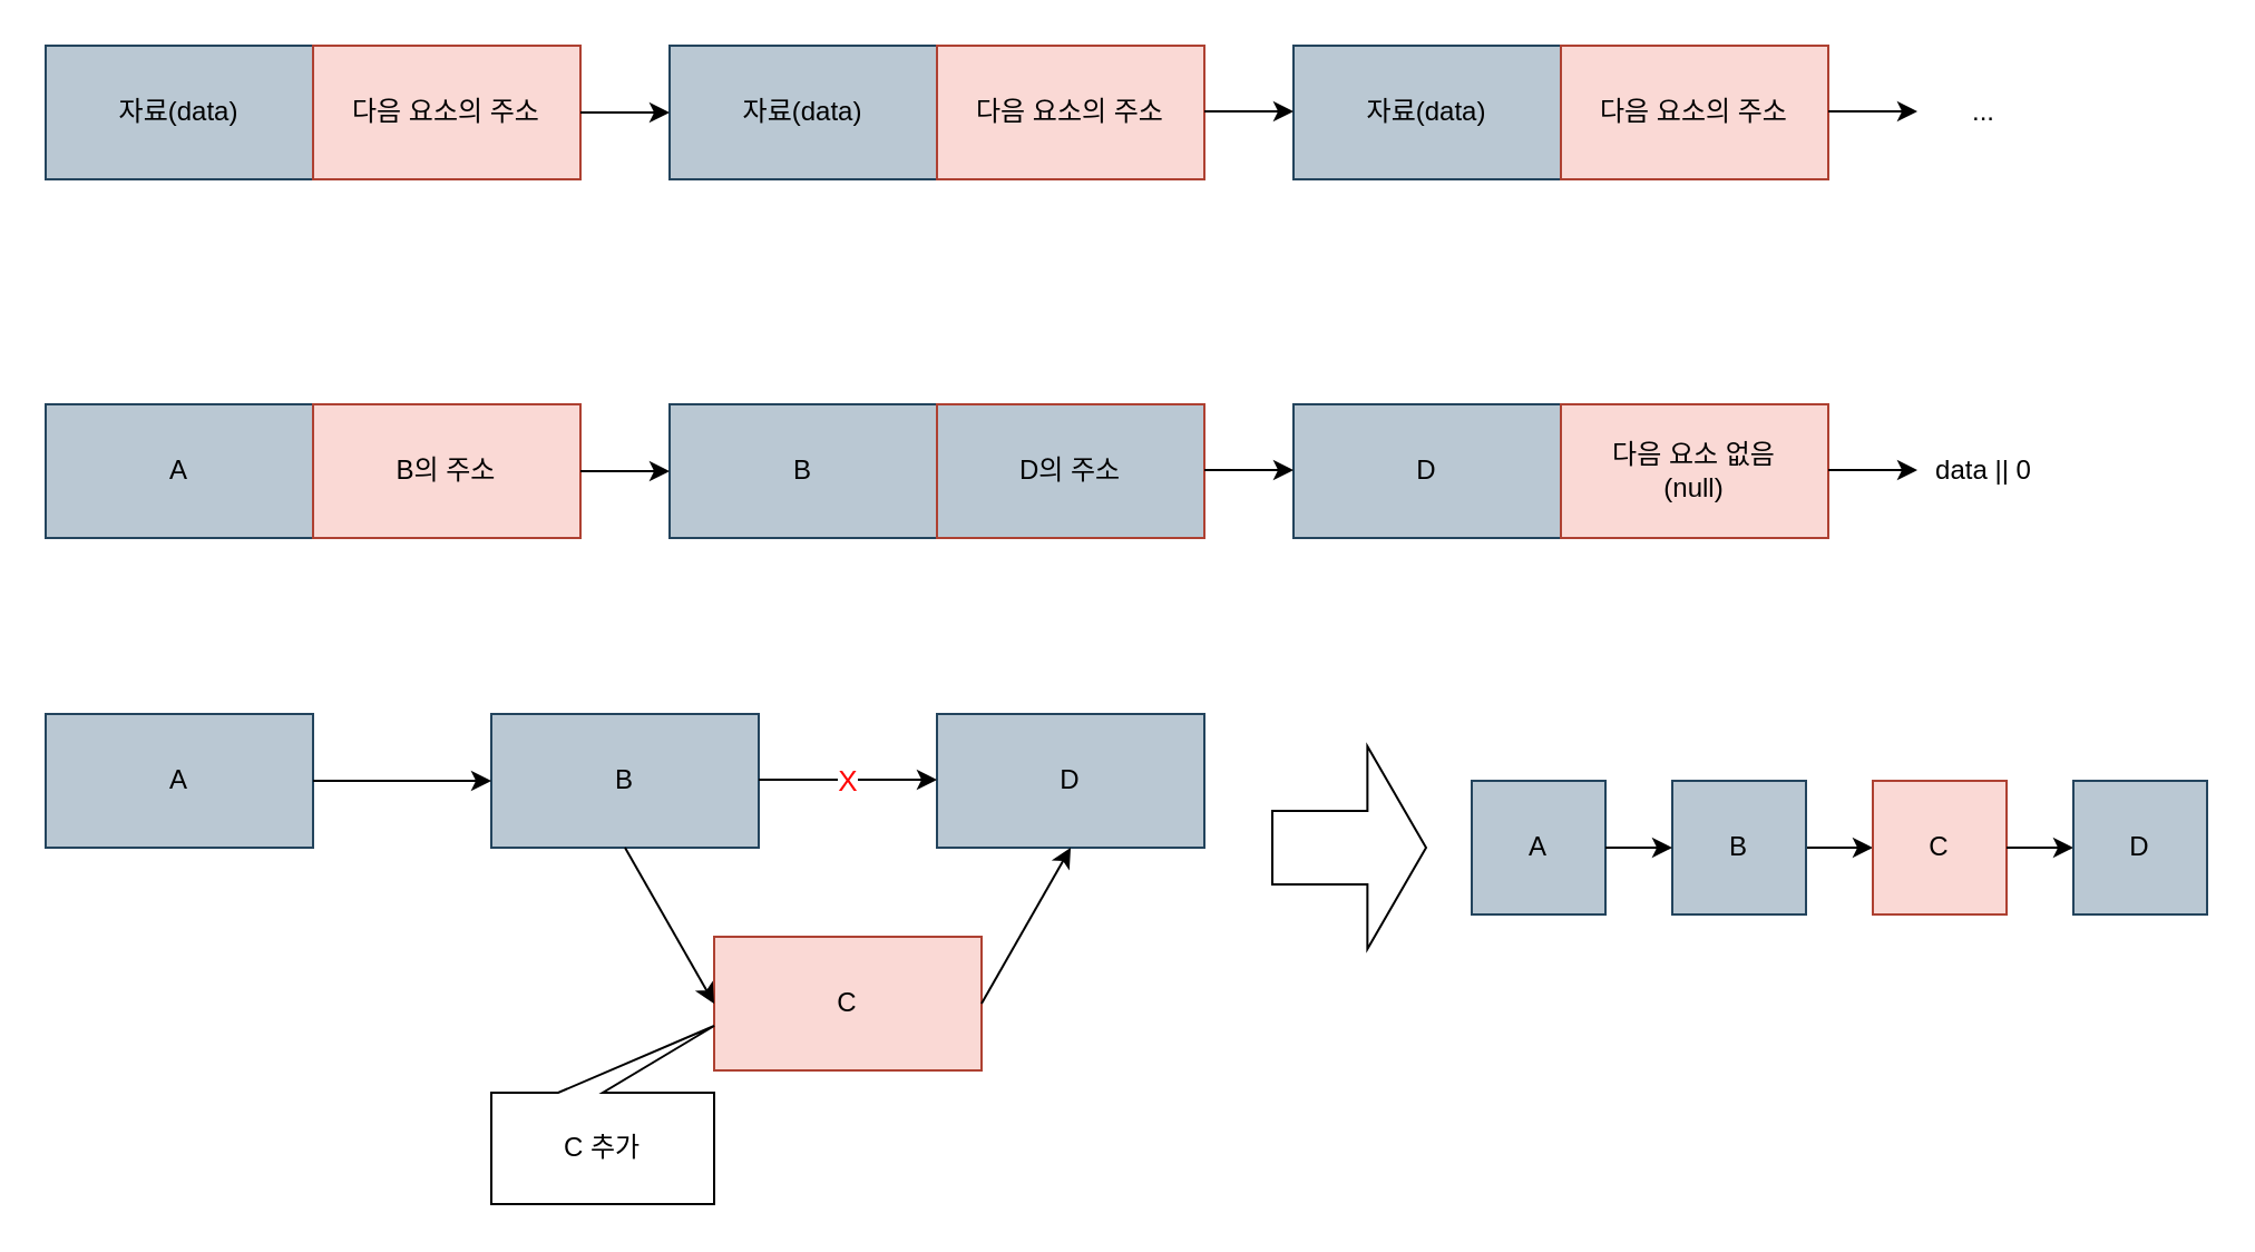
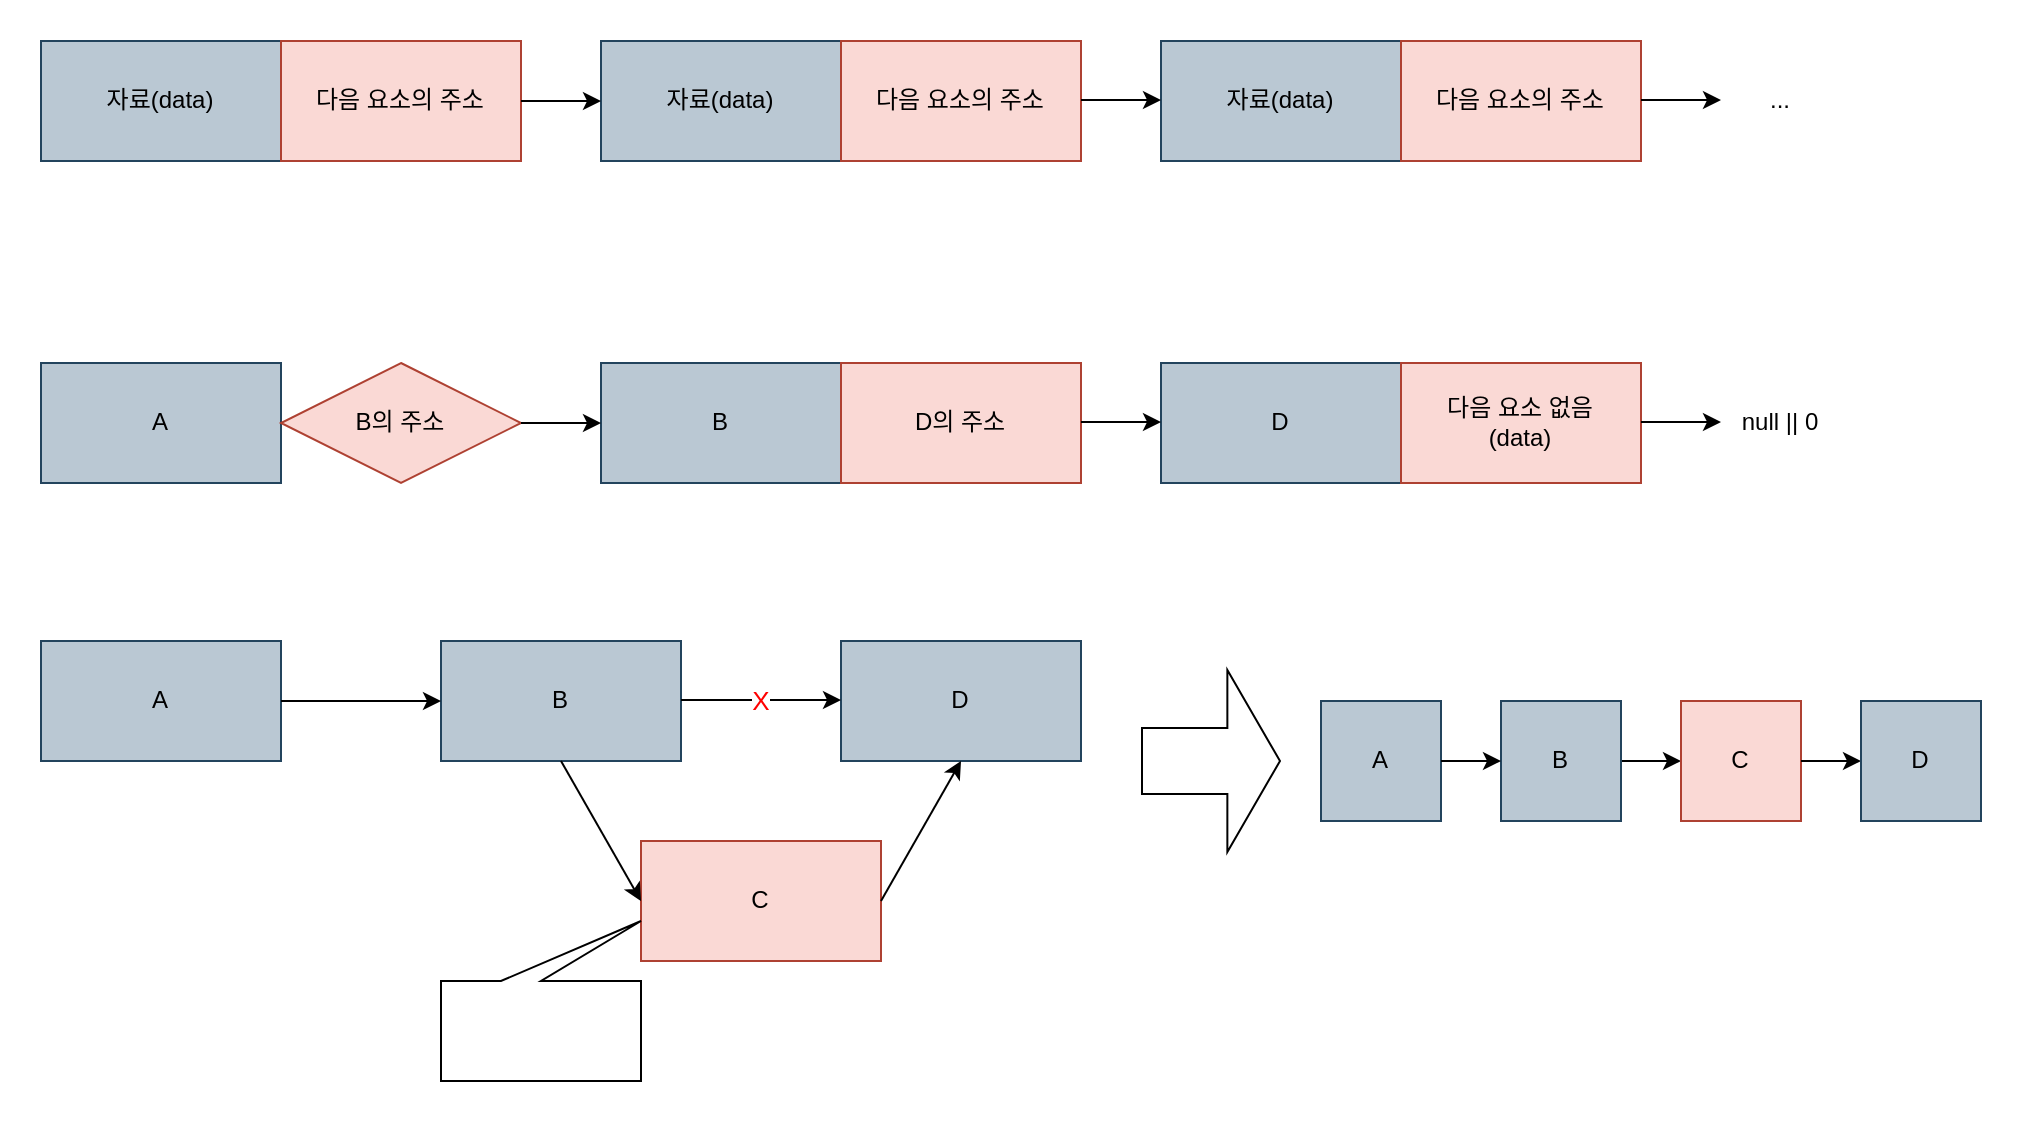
  <mxCell id="0" />
  <mxCell id="1" parent="0" />
  <mxCell id="2" value="" style="group" vertex="1" connectable="0" parent="1"><mxGeometry x="20" y="20" width="240" height="60" as="geometry" /></mxCell>
  <mxCell id="3" value="자료(data)" style="rounded=0;whiteSpace=wrap;html=1;fillColor=#bac8d3;strokeColor=#23445d;" vertex="1" parent="2"><mxGeometry width="120" height="60" as="geometry" /></mxCell>
  <mxCell id="4" value="다음 요소의 주소" style="rounded=0;whiteSpace=wrap;html=1;fillColor=#fad9d5;strokeColor=#ae4132;" vertex="1" parent="2"><mxGeometry x="120" width="120" height="60" as="geometry" /></mxCell>
  <mxCell id="5" value="" style="group" vertex="1" connectable="0" parent="1"><mxGeometry x="300" y="20" width="240" height="60" as="geometry" /></mxCell>
  <mxCell id="6" value="자료(data)" style="rounded=0;whiteSpace=wrap;html=1;fillColor=#bac8d3;strokeColor=#23445d;" vertex="1" parent="5"><mxGeometry width="120" height="60" as="geometry" /></mxCell>
  <mxCell id="7" value="다음 요소의 주소" style="rounded=0;whiteSpace=wrap;html=1;fillColor=#fad9d5;strokeColor=#ae4132;" vertex="1" parent="5"><mxGeometry x="120" width="120" height="60" as="geometry" /></mxCell>
  <mxCell id="8" value="" style="group" vertex="1" connectable="0" parent="1"><mxGeometry x="580" y="20" width="240" height="60" as="geometry" /></mxCell>
  <mxCell id="9" value="자료(data)" style="rounded=0;whiteSpace=wrap;html=1;fillColor=#bac8d3;strokeColor=#23445d;" vertex="1" parent="8"><mxGeometry width="120" height="60" as="geometry" /></mxCell>
  <mxCell id="10" value="다음 요소의 주소" style="rounded=0;whiteSpace=wrap;html=1;fillColor=#fad9d5;strokeColor=#ae4132;" vertex="1" parent="8"><mxGeometry x="120" width="120" height="60" as="geometry" /></mxCell>
  <mxCell id="11" value="" style="endArrow=classic;html=1;rounded=0;entryX=0;entryY=0.5;entryDx=0;entryDy=0;exitX=1;exitY=0.5;exitDx=0;exitDy=0;" edge="1" parent="1" source="4" target="6"><mxGeometry width="50" height="50" relative="1" as="geometry"><mxPoint x="260" y="50" as="sourcePoint" /><mxPoint x="420" y="310" as="targetPoint" /></mxGeometry></mxCell>
  <mxCell id="12" value="" style="endArrow=classic;html=1;rounded=0;entryX=0;entryY=0.5;entryDx=0;entryDy=0;exitX=1;exitY=0.5;exitDx=0;exitDy=0;" edge="1" parent="1"><mxGeometry width="50" height="50" relative="1" as="geometry"><mxPoint x="540" y="49.5" as="sourcePoint" /><mxPoint x="580" y="49.5" as="targetPoint" /></mxGeometry></mxCell>
  <mxCell id="13" value="" style="endArrow=classic;html=1;rounded=0;entryX=0;entryY=0.5;entryDx=0;entryDy=0;exitX=1;exitY=0.5;exitDx=0;exitDy=0;" edge="1" parent="1"><mxGeometry width="50" height="50" relative="1" as="geometry"><mxPoint x="820" y="49.5" as="sourcePoint" /><mxPoint x="860" y="49.5" as="targetPoint" /></mxGeometry></mxCell>
  <mxCell id="14" value="..." style="text;html=1;strokeColor=none;fillColor=none;align=center;verticalAlign=middle;whiteSpace=wrap;rounded=0;" vertex="1" parent="1"><mxGeometry x="860" y="35" width="60" height="30" as="geometry" /></mxCell>
  <mxCell id="15" value="" style="group" vertex="1" connectable="0" parent="1"><mxGeometry x="20" y="181" width="240" height="60" as="geometry" /></mxCell>
  <mxCell id="16" value="A" style="rounded=0;whiteSpace=wrap;html=1;fillColor=#bac8d3;strokeColor=#23445d;" vertex="1" parent="15"><mxGeometry width="120" height="60" as="geometry" /></mxCell>
- <mxCell id="17" value="B의 주소" style="rounded=0;whiteSpace=wrap;html=1;fillColor=#fad9d5;strokeColor=#ae4132;" vertex="1" parent="15"><mxGeometry x="120" width="120" height="60" as="geometry" /></mxCell>
+ <mxCell id="17" value="B의 주소" style="rhombus;whiteSpace=wrap;html=1;fillColor=#fad9d5;strokeColor=#ae4132;" vertex="1" parent="15"><mxGeometry x="120" width="120" height="60" as="geometry" /></mxCell>
  <mxCell id="18" value="" style="group" vertex="1" connectable="0" parent="1"><mxGeometry x="300" y="181" width="240" height="60" as="geometry" /></mxCell>
  <mxCell id="19" value="B" style="rounded=0;whiteSpace=wrap;html=1;fillColor=#bac8d3;strokeColor=#23445d;" vertex="1" parent="18"><mxGeometry width="120" height="60" as="geometry" /></mxCell>
- <mxCell id="20" value="D의 주소" style="rounded=0;whiteSpace=wrap;html=1;fillColor=#bac8d3;strokeColor=#ae4132;" vertex="1" parent="18"><mxGeometry x="120" width="120" height="60" as="geometry" /></mxCell>
+ <mxCell id="20" value="D의 주소" style="rounded=0;whiteSpace=wrap;html=1;fillColor=#fad9d5;strokeColor=#ae4132;" vertex="1" parent="18"><mxGeometry x="120" width="120" height="60" as="geometry" /></mxCell>
  <mxCell id="21" value="" style="group" vertex="1" connectable="0" parent="1"><mxGeometry x="580" y="181" width="240" height="60" as="geometry" /></mxCell>
  <mxCell id="22" value="D" style="rounded=0;whiteSpace=wrap;html=1;fillColor=#bac8d3;strokeColor=#23445d;" vertex="1" parent="21"><mxGeometry width="120" height="60" as="geometry" /></mxCell>
- <mxCell id="23" value="다음 요소 없음&lt;br&gt;(null)" style="rounded=0;whiteSpace=wrap;html=1;fillColor=#fad9d5;strokeColor=#ae4132;" vertex="1" parent="21"><mxGeometry x="120" width="120" height="60" as="geometry" /></mxCell>
+ <mxCell id="23" value="다음 요소 없음&lt;br&gt;(data)" style="rounded=0;whiteSpace=wrap;html=1;fillColor=#fad9d5;strokeColor=#ae4132;" vertex="1" parent="21"><mxGeometry x="120" width="120" height="60" as="geometry" /></mxCell>
  <mxCell id="24" value="" style="endArrow=classic;html=1;rounded=0;entryX=0;entryY=0.5;entryDx=0;entryDy=0;exitX=1;exitY=0.5;exitDx=0;exitDy=0;" edge="1" parent="1" source="17" target="19"><mxGeometry width="50" height="50" relative="1" as="geometry"><mxPoint x="260" y="211" as="sourcePoint" /><mxPoint x="420" y="471" as="targetPoint" /></mxGeometry></mxCell>
  <mxCell id="25" value="" style="endArrow=classic;html=1;rounded=0;entryX=0;entryY=0.5;entryDx=0;entryDy=0;exitX=1;exitY=0.5;exitDx=0;exitDy=0;" edge="1" parent="1"><mxGeometry width="50" height="50" relative="1" as="geometry"><mxPoint x="540" y="210.5" as="sourcePoint" /><mxPoint x="580" y="210.5" as="targetPoint" /></mxGeometry></mxCell>
  <mxCell id="26" value="" style="endArrow=classic;html=1;rounded=0;entryX=0;entryY=0.5;entryDx=0;entryDy=0;exitX=1;exitY=0.5;exitDx=0;exitDy=0;" edge="1" parent="1"><mxGeometry width="50" height="50" relative="1" as="geometry"><mxPoint x="820" y="210.5" as="sourcePoint" /><mxPoint x="860" y="210.5" as="targetPoint" /></mxGeometry></mxCell>
- <mxCell id="27" value="data || 0" style="text;html=1;strokeColor=none;fillColor=none;align=center;verticalAlign=middle;whiteSpace=wrap;rounded=0;" vertex="1" parent="1"><mxGeometry x="860" y="196" width="60" height="30" as="geometry" /></mxCell>
+ <mxCell id="27" value="null || 0" style="text;html=1;strokeColor=none;fillColor=none;align=center;verticalAlign=middle;whiteSpace=wrap;rounded=0;" vertex="1" parent="1"><mxGeometry x="860" y="196" width="60" height="30" as="geometry" /></mxCell>
  <mxCell id="28" value="A" style="rounded=0;whiteSpace=wrap;html=1;fillColor=#bac8d3;strokeColor=#23445d;" vertex="1" parent="1"><mxGeometry x="20" y="320" width="120" height="60" as="geometry" /></mxCell>
  <mxCell id="29" value="B" style="rounded=0;whiteSpace=wrap;html=1;fillColor=#bac8d3;strokeColor=#23445d;" vertex="1" parent="1"><mxGeometry x="220" y="320" width="120" height="60" as="geometry" /></mxCell>
  <mxCell id="30" value="D" style="rounded=0;whiteSpace=wrap;html=1;fillColor=#bac8d3;strokeColor=#23445d;" vertex="1" parent="1"><mxGeometry x="420" y="320" width="120" height="60" as="geometry" /></mxCell>
  <mxCell id="31" value="C" style="rounded=0;whiteSpace=wrap;html=1;fillColor=#fad9d5;strokeColor=#ae4132;" vertex="1" parent="1"><mxGeometry x="320" y="420" width="120" height="60" as="geometry" /></mxCell>
  <mxCell id="32" value="" style="endArrow=classic;html=1;rounded=0;exitX=1;exitY=0.5;exitDx=0;exitDy=0;entryX=0;entryY=0.5;entryDx=0;entryDy=0;" edge="1" parent="1" source="28" target="29"><mxGeometry width="50" height="50" relative="1" as="geometry"><mxPoint x="470" y="370" as="sourcePoint" /><mxPoint x="520" y="320" as="targetPoint" /></mxGeometry></mxCell>
  <mxCell id="33" value="&lt;font color=&quot;#ff0000&quot; style=&quot;font-size: 13px;&quot;&gt;X&lt;/font&gt;" style="endArrow=classic;html=1;rounded=0;exitX=1;exitY=0.5;exitDx=0;exitDy=0;entryX=0;entryY=0.5;entryDx=0;entryDy=0;" edge="1" parent="1"><mxGeometry width="50" height="50" relative="1" as="geometry"><mxPoint x="340" y="349.5" as="sourcePoint" /><mxPoint x="420" y="349.5" as="targetPoint" /></mxGeometry></mxCell>
  <mxCell id="34" value="" style="endArrow=classic;html=1;rounded=0;exitX=0.5;exitY=1;exitDx=0;exitDy=0;entryX=0;entryY=0.5;entryDx=0;entryDy=0;" edge="1" parent="1" source="29" target="31"><mxGeometry width="50" height="50" relative="1" as="geometry"><mxPoint x="470" y="370" as="sourcePoint" /><mxPoint x="520" y="320" as="targetPoint" /></mxGeometry></mxCell>
  <mxCell id="35" value="" style="endArrow=classic;html=1;rounded=0;exitX=1;exitY=0.5;exitDx=0;exitDy=0;entryX=0.5;entryY=1;entryDx=0;entryDy=0;" edge="1" parent="1" source="31" target="30"><mxGeometry width="50" height="50" relative="1" as="geometry"><mxPoint x="290" y="390" as="sourcePoint" /><mxPoint x="330" y="460" as="targetPoint" /></mxGeometry></mxCell>
  <mxCell id="36" value="" style="shape=callout;whiteSpace=wrap;html=1;perimeter=calloutPerimeter;position2=0;rotation=-180;" vertex="1" parent="1"><mxGeometry x="220" y="460" width="100" height="80" as="geometry" /></mxCell>
- <mxCell id="37" value="C 추가" style="text;html=1;strokeColor=none;fillColor=none;align=center;verticalAlign=middle;whiteSpace=wrap;rounded=0;" vertex="1" parent="1"><mxGeometry x="240" y="500" width="60" height="30" as="geometry" /></mxCell>
  <mxCell id="38" value="" style="shape=flexArrow;endArrow=classic;html=1;rounded=0;endWidth=57;endSize=8.44;width=33;" edge="1" parent="1"><mxGeometry width="50" height="50" relative="1" as="geometry"><mxPoint x="570" y="380" as="sourcePoint" /><mxPoint x="640" y="380" as="targetPoint" /></mxGeometry></mxCell>
  <mxCell id="39" value="A" style="rounded=0;whiteSpace=wrap;html=1;fillColor=#bac8d3;strokeColor=#23445d;" vertex="1" parent="1"><mxGeometry x="660" y="350" width="60" height="60" as="geometry" /></mxCell>
  <mxCell id="40" style="edgeStyle=orthogonalEdgeStyle;rounded=0;orthogonalLoop=1;jettySize=auto;html=1;exitX=1;exitY=0.5;exitDx=0;exitDy=0;entryX=0;entryY=0.5;entryDx=0;entryDy=0;" edge="1" parent="1" source="41" target="43"><mxGeometry relative="1" as="geometry" /></mxCell>
  <mxCell id="41" value="B" style="rounded=0;whiteSpace=wrap;html=1;fillColor=#bac8d3;strokeColor=#23445d;" vertex="1" parent="1"><mxGeometry x="750" y="350" width="60" height="60" as="geometry" /></mxCell>
  <mxCell id="42" value="" style="endArrow=classic;html=1;rounded=0;exitX=1;exitY=0.5;exitDx=0;exitDy=0;entryX=0;entryY=0.5;entryDx=0;entryDy=0;" edge="1" parent="1" source="39" target="41"><mxGeometry width="50" height="50" relative="1" as="geometry"><mxPoint x="1110" y="400" as="sourcePoint" /><mxPoint x="1160" y="350" as="targetPoint" /></mxGeometry></mxCell>
  <mxCell id="43" value="C" style="rounded=0;whiteSpace=wrap;html=1;fillColor=#fad9d5;strokeColor=#ae4132;" vertex="1" parent="1"><mxGeometry x="840" y="350" width="60" height="60" as="geometry" /></mxCell>
  <mxCell id="44" style="edgeStyle=orthogonalEdgeStyle;rounded=0;orthogonalLoop=1;jettySize=auto;html=1;exitX=1;exitY=0.5;exitDx=0;exitDy=0;entryX=0;entryY=0.5;entryDx=0;entryDy=0;" edge="1" parent="1" target="45"><mxGeometry relative="1" as="geometry"><mxPoint x="900" y="380" as="sourcePoint" /></mxGeometry></mxCell>
  <mxCell id="45" value="D" style="rounded=0;whiteSpace=wrap;html=1;fillColor=#bac8d3;strokeColor=#23445d;" vertex="1" parent="1"><mxGeometry x="930" y="350" width="60" height="60" as="geometry" /></mxCell>
